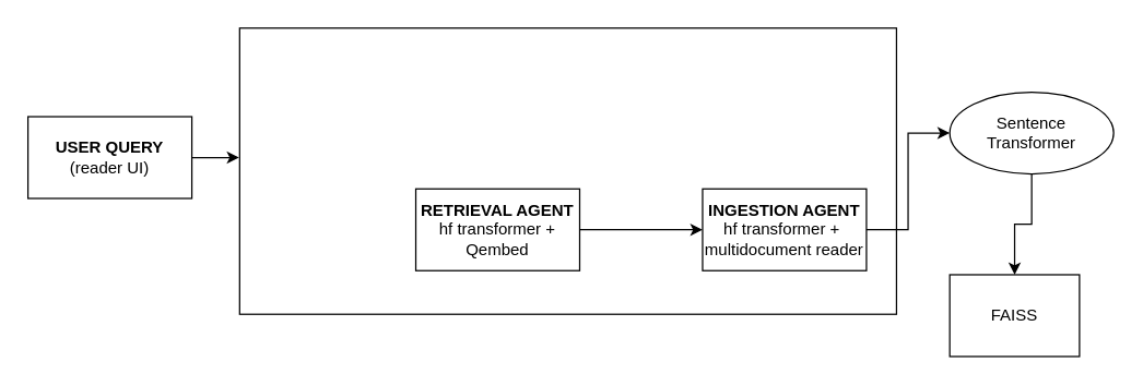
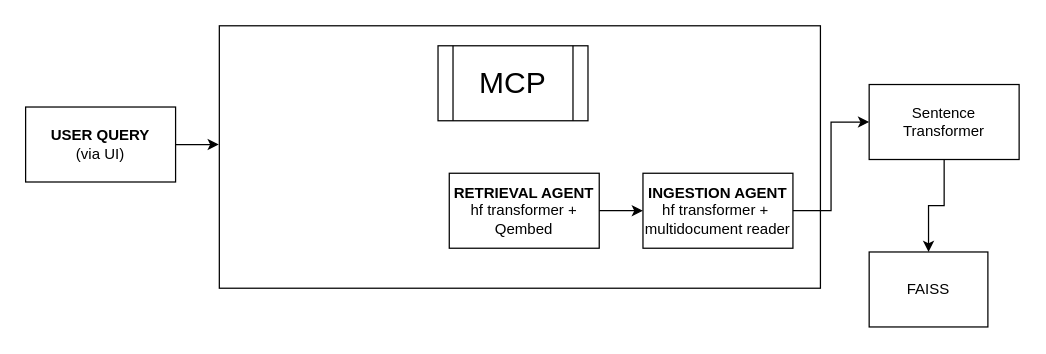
  <mxCell id="0" />
  <mxCell id="1" parent="0" />
  <mxCell id="2" value="" style="rounded=0;whiteSpace=wrap;html=1;" vertex="1" parent="1"><mxGeometry x="175" y="20" width="481" height="210" as="geometry" /></mxCell>
  <mxCell id="3" style="edgeStyle=orthogonalEdgeStyle;rounded=0;orthogonalLoop=1;jettySize=auto;html=1;" edge="1" parent="1" source="4"><mxGeometry relative="1" as="geometry"><mxPoint x="174.613" y="115" as="targetPoint" /></mxGeometry></mxCell>
- <mxCell id="4" value="&lt;b&gt;USER QUERY&lt;/b&gt;&lt;div&gt;(reader UI)&lt;/div&gt;" style="rounded=0;whiteSpace=wrap;html=1;" vertex="1" parent="1"><mxGeometry x="20" y="85" width="120" height="60" as="geometry" /></mxCell>
+ <mxCell id="4" value="&lt;b&gt;USER QUERY&lt;/b&gt;&lt;div&gt;(via UI)&lt;/div&gt;" style="rounded=0;whiteSpace=wrap;html=1;" vertex="1" parent="1"><mxGeometry x="20" y="85" width="120" height="60" as="geometry" /></mxCell>
  <mxCell id="5" style="edgeStyle=orthogonalEdgeStyle;rounded=0;orthogonalLoop=1;jettySize=auto;html=1;entryX=0;entryY=0.5;entryDx=0;entryDy=0;" edge="1" parent="1" source="6" target="7"><mxGeometry relative="1" as="geometry" /></mxCell>
- <mxCell id="6" value="&lt;b&gt;RETRIEVAL AGENT&lt;/b&gt;&lt;div&gt;hf transformer + Qembed&lt;/div&gt;" style="rounded=0;whiteSpace=wrap;html=1;" vertex="1" parent="1"><mxGeometry x="304" y="138" width="120" height="60" as="geometry" /></mxCell>
+ <mxCell id="6" value="&lt;b&gt;RETRIEVAL AGENT&lt;/b&gt;&lt;div&gt;hf transformer + Qembed&lt;/div&gt;" style="rounded=0;whiteSpace=wrap;html=1;" vertex="1" parent="1"><mxGeometry x="359" y="138" width="120" height="60" as="geometry" /></mxCell>
  <mxCell id="7" value="&lt;b&gt;INGESTION AGENT&lt;/b&gt;&lt;div&gt;hf transformer +&amp;nbsp; multidocument reader&lt;/div&gt;" style="rounded=0;whiteSpace=wrap;html=1;" vertex="1" parent="1"><mxGeometry x="514" y="138" width="120" height="60" as="geometry" /></mxCell>
  <mxCell id="8" style="edgeStyle=orthogonalEdgeStyle;rounded=0;orthogonalLoop=1;jettySize=auto;html=1;entryX=0.5;entryY=0;entryDx=0;entryDy=0;" edge="1" parent="1" source="9" target="10"><mxGeometry relative="1" as="geometry"><mxPoint x="755" y="189.2" as="targetPoint" /></mxGeometry></mxCell>
- <mxCell id="9" value="Sentence Transformer" style="ellipse;whiteSpace=wrap;html=1;" vertex="1" parent="1"><mxGeometry x="695" y="67" width="120" height="60" as="geometry" /></mxCell>
+ <mxCell id="9" value="Sentence Transformer" style="rounded=0;whiteSpace=wrap;html=1;" vertex="1" parent="1"><mxGeometry x="695" y="67" width="120" height="60" as="geometry" /></mxCell>
  <mxCell id="10" value="FAISS" style="rounded=0;whiteSpace=wrap;html=1;" vertex="1" parent="1"><mxGeometry x="695" y="201" width="95" height="60" as="geometry" /></mxCell>
+ <mxCell id="11" value="&lt;font style=&quot;font-size: 24px;&quot;&gt;MCP&lt;/font&gt;" style="shape=process;whiteSpace=wrap;html=1;backgroundOutline=1;" vertex="1" parent="1"><mxGeometry x="350" y="36" width="120" height="60" as="geometry" /></mxCell>
  <mxCell id="12" style="edgeStyle=orthogonalEdgeStyle;rounded=0;orthogonalLoop=1;jettySize=auto;html=1;entryX=0;entryY=0.5;entryDx=0;entryDy=0;" edge="1" parent="1" source="7" target="9"><mxGeometry relative="1" as="geometry"><mxPoint x="690.613" y="100.4" as="targetPoint" /></mxGeometry></mxCell>
